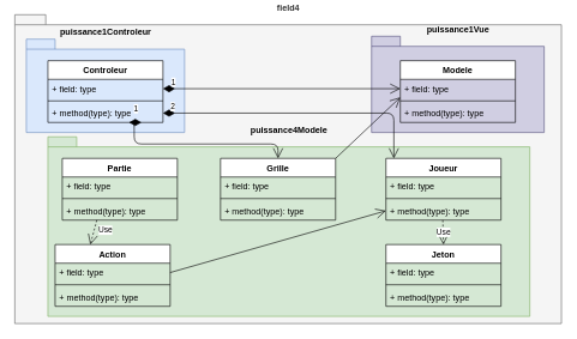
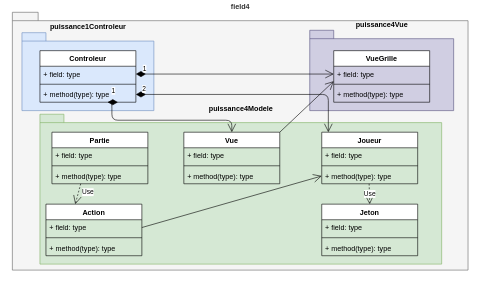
  <mxCell id="0" />
  <mxCell id="1" parent="0" />
  <mxCell id="2" value="field4" style="shape=folder;fontStyle=1;spacingTop=10;tabWidth=40;tabHeight=14;tabPosition=left;html=1;fillColor=#f5f5f5;strokeColor=#666666;labelPosition=center;verticalLabelPosition=top;align=center;verticalAlign=bottom;fontColor=#333333;" parent="1" vertex="1"><mxGeometry x="20" y="20" width="760" height="430" as="geometry" /></mxCell>
  <mxCell id="3" value="&lt;div&gt;puissance4Modele&lt;/div&gt;" style="shape=folder;fontStyle=1;spacingTop=10;tabWidth=40;tabHeight=14;tabPosition=left;html=1;fillColor=#d5e8d4;strokeColor=#82b366;labelPosition=center;verticalLabelPosition=top;align=center;verticalAlign=bottom;" parent="1" vertex="1"><mxGeometry x="66" y="190" width="670" height="250" as="geometry" /></mxCell>
- <mxCell id="4" value="puissance1Vue" style="shape=folder;fontStyle=1;spacingTop=10;tabWidth=40;tabHeight=14;tabPosition=left;html=1;labelPosition=center;verticalLabelPosition=top;align=center;verticalAlign=bottom;fillColor=#d0cee2;strokeColor=#56517e;" parent="1" vertex="1"><mxGeometry x="516" y="50" width="240" height="134" as="geometry" /></mxCell>
+ <mxCell id="4" value="puissance4Vue" style="shape=folder;fontStyle=1;spacingTop=10;tabWidth=40;tabHeight=14;tabPosition=left;html=1;labelPosition=center;verticalLabelPosition=top;align=center;verticalAlign=bottom;fillColor=#d0cee2;strokeColor=#56517e;" parent="1" vertex="1"><mxGeometry x="516" y="50" width="240" height="134" as="geometry" /></mxCell>
  <mxCell id="5" value="puissance1Controleur" style="shape=folder;fontStyle=1;spacingTop=10;tabWidth=40;tabHeight=14;tabPosition=left;html=1;fillColor=#dae8fc;strokeColor=#6c8ebf;labelPosition=center;verticalLabelPosition=top;align=center;verticalAlign=bottom;" parent="1" vertex="1"><mxGeometry x="36" y="54" width="220" height="130" as="geometry" /></mxCell>
- <mxCell id="6" value="Grille" style="swimlane;fontStyle=1;align=center;verticalAlign=top;childLayout=stackLayout;horizontal=1;startSize=26;horizontalStack=0;resizeParent=1;resizeParentMax=0;resizeLast=0;collapsible=1;marginBottom=0;" parent="1" vertex="1"><mxGeometry x="306" y="220" width="160" height="86" as="geometry" /></mxCell>
+ <mxCell id="6" value="Vue" style="swimlane;fontStyle=1;align=center;verticalAlign=top;childLayout=stackLayout;horizontal=1;startSize=26;horizontalStack=0;resizeParent=1;resizeParentMax=0;resizeLast=0;collapsible=1;marginBottom=0;" parent="1" vertex="1"><mxGeometry x="306" y="220" width="160" height="86" as="geometry" /></mxCell>
  <mxCell id="7" value="+ field: type" style="text;strokeColor=none;fillColor=none;align=left;verticalAlign=top;spacingLeft=4;spacingRight=4;overflow=hidden;rotatable=0;points=[[0,0.5],[1,0.5]];portConstraint=eastwest;" parent="6" vertex="1"><mxGeometry y="26" width="160" height="26" as="geometry" /></mxCell>
  <mxCell id="8" value="" style="line;strokeWidth=1;fillColor=none;align=left;verticalAlign=middle;spacingTop=-1;spacingLeft=3;spacingRight=3;rotatable=0;labelPosition=right;points=[];portConstraint=eastwest;" parent="6" vertex="1"><mxGeometry y="52" width="160" height="8" as="geometry" /></mxCell>
  <mxCell id="9" value="+ method(type): type" style="text;strokeColor=none;fillColor=none;align=left;verticalAlign=top;spacingLeft=4;spacingRight=4;overflow=hidden;rotatable=0;points=[[0,0.5],[1,0.5]];portConstraint=eastwest;" parent="6" vertex="1"><mxGeometry y="60" width="160" height="26" as="geometry" /></mxCell>
  <mxCell id="10" value="Joueur" style="swimlane;fontStyle=1;align=center;verticalAlign=top;childLayout=stackLayout;horizontal=1;startSize=26;horizontalStack=0;resizeParent=1;resizeParentMax=0;resizeLast=0;collapsible=1;marginBottom=0;" parent="1" vertex="1"><mxGeometry x="536" y="220" width="160" height="86" as="geometry" /></mxCell>
  <mxCell id="11" value="+ field: type" style="text;strokeColor=none;fillColor=none;align=left;verticalAlign=top;spacingLeft=4;spacingRight=4;overflow=hidden;rotatable=0;points=[[0,0.5],[1,0.5]];portConstraint=eastwest;" parent="10" vertex="1"><mxGeometry y="26" width="160" height="26" as="geometry" /></mxCell>
  <mxCell id="12" value="" style="line;strokeWidth=1;fillColor=none;align=left;verticalAlign=middle;spacingTop=-1;spacingLeft=3;spacingRight=3;rotatable=0;labelPosition=right;points=[];portConstraint=eastwest;" parent="10" vertex="1"><mxGeometry y="52" width="160" height="8" as="geometry" /></mxCell>
  <mxCell id="13" value="+ method(type): type" style="text;strokeColor=none;fillColor=none;align=left;verticalAlign=top;spacingLeft=4;spacingRight=4;overflow=hidden;rotatable=0;points=[[0,0.5],[1,0.5]];portConstraint=eastwest;" parent="10" vertex="1"><mxGeometry y="60" width="160" height="26" as="geometry" /></mxCell>
  <mxCell id="14" value="Partie" style="swimlane;fontStyle=1;align=center;verticalAlign=top;childLayout=stackLayout;horizontal=1;startSize=26;horizontalStack=0;resizeParent=1;resizeParentMax=0;resizeLast=0;collapsible=1;marginBottom=0;" parent="1" vertex="1"><mxGeometry x="86" y="220" width="160" height="86" as="geometry" /></mxCell>
  <mxCell id="15" value="+ field: type" style="text;strokeColor=none;fillColor=none;align=left;verticalAlign=top;spacingLeft=4;spacingRight=4;overflow=hidden;rotatable=0;points=[[0,0.5],[1,0.5]];portConstraint=eastwest;" parent="14" vertex="1"><mxGeometry y="26" width="160" height="26" as="geometry" /></mxCell>
  <mxCell id="16" value="" style="line;strokeWidth=1;fillColor=none;align=left;verticalAlign=middle;spacingTop=-1;spacingLeft=3;spacingRight=3;rotatable=0;labelPosition=right;points=[];portConstraint=eastwest;" parent="14" vertex="1"><mxGeometry y="52" width="160" height="8" as="geometry" /></mxCell>
  <mxCell id="17" value="+ method(type): type" style="text;strokeColor=none;fillColor=none;align=left;verticalAlign=top;spacingLeft=4;spacingRight=4;overflow=hidden;rotatable=0;points=[[0,0.5],[1,0.5]];portConstraint=eastwest;" parent="14" vertex="1"><mxGeometry y="60" width="160" height="26" as="geometry" /></mxCell>
  <mxCell id="18" value="Jeton" style="swimlane;fontStyle=1;align=center;verticalAlign=top;childLayout=stackLayout;horizontal=1;startSize=26;horizontalStack=0;resizeParent=1;resizeParentMax=0;resizeLast=0;collapsible=1;marginBottom=0;" parent="1" vertex="1"><mxGeometry x="536" y="340" width="160" height="86" as="geometry" /></mxCell>
  <mxCell id="19" value="+ field: type" style="text;strokeColor=none;fillColor=none;align=left;verticalAlign=top;spacingLeft=4;spacingRight=4;overflow=hidden;rotatable=0;points=[[0,0.5],[1,0.5]];portConstraint=eastwest;" parent="18" vertex="1"><mxGeometry y="26" width="160" height="26" as="geometry" /></mxCell>
  <mxCell id="20" value="" style="line;strokeWidth=1;fillColor=none;align=left;verticalAlign=middle;spacingTop=-1;spacingLeft=3;spacingRight=3;rotatable=0;labelPosition=right;points=[];portConstraint=eastwest;" parent="18" vertex="1"><mxGeometry y="52" width="160" height="8" as="geometry" /></mxCell>
  <mxCell id="21" value="+ method(type): type" style="text;strokeColor=none;fillColor=none;align=left;verticalAlign=top;spacingLeft=4;spacingRight=4;overflow=hidden;rotatable=0;points=[[0,0.5],[1,0.5]];portConstraint=eastwest;" parent="18" vertex="1"><mxGeometry y="60" width="160" height="26" as="geometry" /></mxCell>
  <mxCell id="22" value="Action" style="swimlane;fontStyle=1;align=center;verticalAlign=top;childLayout=stackLayout;horizontal=1;startSize=26;horizontalStack=0;resizeParent=1;resizeParentMax=0;resizeLast=0;collapsible=1;marginBottom=0;" parent="1" vertex="1"><mxGeometry x="76" y="340" width="160" height="86" as="geometry" /></mxCell>
  <mxCell id="23" value="+ field: type" style="text;strokeColor=none;fillColor=none;align=left;verticalAlign=top;spacingLeft=4;spacingRight=4;overflow=hidden;rotatable=0;points=[[0,0.5],[1,0.5]];portConstraint=eastwest;" parent="22" vertex="1"><mxGeometry y="26" width="160" height="26" as="geometry" /></mxCell>
  <mxCell id="24" value="" style="line;strokeWidth=1;fillColor=none;align=left;verticalAlign=middle;spacingTop=-1;spacingLeft=3;spacingRight=3;rotatable=0;labelPosition=right;points=[];portConstraint=eastwest;" parent="22" vertex="1"><mxGeometry y="52" width="160" height="8" as="geometry" /></mxCell>
  <mxCell id="25" value="+ method(type): type" style="text;strokeColor=none;fillColor=none;align=left;verticalAlign=top;spacingLeft=4;spacingRight=4;overflow=hidden;rotatable=0;points=[[0,0.5],[1,0.5]];portConstraint=eastwest;" parent="22" vertex="1"><mxGeometry y="60" width="160" height="26" as="geometry" /></mxCell>
- <mxCell id="26" value="Modele" style="swimlane;fontStyle=1;align=center;verticalAlign=top;childLayout=stackLayout;horizontal=1;startSize=26;horizontalStack=0;resizeParent=1;resizeParentMax=0;resizeLast=0;collapsible=1;marginBottom=0;" parent="1" vertex="1"><mxGeometry x="556" y="84" width="160" height="86" as="geometry" /></mxCell>
+ <mxCell id="26" value="VueGrille" style="swimlane;fontStyle=1;align=center;verticalAlign=top;childLayout=stackLayout;horizontal=1;startSize=26;horizontalStack=0;resizeParent=1;resizeParentMax=0;resizeLast=0;collapsible=1;marginBottom=0;" parent="1" vertex="1"><mxGeometry x="556" y="84" width="160" height="86" as="geometry" /></mxCell>
  <mxCell id="27" value="+ field: type" style="text;strokeColor=none;fillColor=none;align=left;verticalAlign=top;spacingLeft=4;spacingRight=4;overflow=hidden;rotatable=0;points=[[0,0.5],[1,0.5]];portConstraint=eastwest;" parent="26" vertex="1"><mxGeometry y="26" width="160" height="26" as="geometry" /></mxCell>
  <mxCell id="28" value="" style="line;strokeWidth=1;fillColor=none;align=left;verticalAlign=middle;spacingTop=-1;spacingLeft=3;spacingRight=3;rotatable=0;labelPosition=right;points=[];portConstraint=eastwest;" parent="26" vertex="1"><mxGeometry y="52" width="160" height="8" as="geometry" /></mxCell>
  <mxCell id="29" value="+ method(type): type" style="text;strokeColor=none;fillColor=none;align=left;verticalAlign=top;spacingLeft=4;spacingRight=4;overflow=hidden;rotatable=0;points=[[0,0.5],[1,0.5]];portConstraint=eastwest;" parent="26" vertex="1"><mxGeometry y="60" width="160" height="26" as="geometry" /></mxCell>
  <mxCell id="30" value="2" style="endArrow=open;html=1;endSize=12;startArrow=diamondThin;startSize=14;startFill=1;edgeStyle=orthogonalEdgeStyle;align=left;verticalAlign=bottom;exitX=1;exitY=0.5;exitDx=0;exitDy=0;" parent="1" source="37" target="10" edge="1"><mxGeometry x="-0.952" relative="1" as="geometry"><mxPoint x="146" y="136" as="sourcePoint" /><mxPoint x="306" y="136" as="targetPoint" /><mxPoint as="offset" /><Array as="points"><mxPoint x="547" y="157" /></Array></mxGeometry></mxCell>
  <mxCell id="31" value="1" style="endArrow=open;html=1;endSize=12;startArrow=diamondThin;startSize=14;startFill=1;edgeStyle=orthogonalEdgeStyle;align=left;verticalAlign=bottom;" parent="1" target="6" edge="1"><mxGeometry x="-0.897" y="10" relative="1" as="geometry"><mxPoint x="196" y="170" as="sourcePoint" /><mxPoint x="146" y="213" as="targetPoint" /><mxPoint as="offset" /><Array as="points"><mxPoint x="183" y="170" /><mxPoint x="186" y="170" /><mxPoint x="186" y="200" /><mxPoint x="366" y="200" /></Array></mxGeometry></mxCell>
  <mxCell id="32" value="1" style="endArrow=open;html=1;endSize=12;startArrow=diamondThin;startSize=14;startFill=1;edgeStyle=orthogonalEdgeStyle;align=left;verticalAlign=bottom;entryX=0;entryY=0.5;entryDx=0;entryDy=0;exitX=1;exitY=0.5;exitDx=0;exitDy=0;" parent="1" source="35" target="27" edge="1"><mxGeometry x="-0.939" relative="1" as="geometry"><mxPoint x="356" y="270" as="sourcePoint" /><mxPoint x="516" y="270" as="targetPoint" /><mxPoint as="offset" /></mxGeometry></mxCell>
  <mxCell id="33" value="" style="endArrow=open;endFill=1;endSize=12;html=1;entryX=0;entryY=0.962;entryDx=0;entryDy=0;entryPerimeter=0;exitX=1;exitY=0;exitDx=0;exitDy=0;" parent="1" source="6" target="27" edge="1"><mxGeometry width="160" relative="1" as="geometry"><mxPoint x="356" y="270" as="sourcePoint" /><mxPoint x="516" y="270" as="targetPoint" /></mxGeometry></mxCell>
  <mxCell id="34" value="Controleur" style="swimlane;fontStyle=1;align=center;verticalAlign=top;childLayout=stackLayout;horizontal=1;startSize=26;horizontalStack=0;resizeParent=1;resizeParentMax=0;resizeLast=0;collapsible=1;marginBottom=0;" vertex="1" parent="1"><mxGeometry x="66" y="84" width="160" height="86" as="geometry" /></mxCell>
  <mxCell id="35" value="+ field: type" style="text;strokeColor=none;fillColor=none;align=left;verticalAlign=top;spacingLeft=4;spacingRight=4;overflow=hidden;rotatable=0;points=[[0,0.5],[1,0.5]];portConstraint=eastwest;" vertex="1" parent="34"><mxGeometry y="26" width="160" height="26" as="geometry" /></mxCell>
  <mxCell id="36" value="" style="line;strokeWidth=1;fillColor=none;align=left;verticalAlign=middle;spacingTop=-1;spacingLeft=3;spacingRight=3;rotatable=0;labelPosition=right;points=[];portConstraint=eastwest;" vertex="1" parent="34"><mxGeometry y="52" width="160" height="8" as="geometry" /></mxCell>
  <mxCell id="37" value="+ method(type): type" style="text;strokeColor=none;fillColor=none;align=left;verticalAlign=top;spacingLeft=4;spacingRight=4;overflow=hidden;rotatable=0;points=[[0,0.5],[1,0.5]];portConstraint=eastwest;" vertex="1" parent="34"><mxGeometry y="60" width="160" height="26" as="geometry" /></mxCell>
  <mxCell id="38" value="Use" style="endArrow=open;endSize=12;dashed=1;html=1;exitX=0.494;exitY=1;exitDx=0;exitDy=0;exitPerimeter=0;entryX=0.5;entryY=0;entryDx=0;entryDy=0;" edge="1" parent="1" source="13" target="18"><mxGeometry width="160" relative="1" as="geometry"><mxPoint x="316" y="270" as="sourcePoint" /><mxPoint x="476" y="270" as="targetPoint" /></mxGeometry></mxCell>
  <mxCell id="39" value="Use" style="endArrow=open;endSize=12;dashed=1;html=1;entryX=0.306;entryY=0;entryDx=0;entryDy=0;entryPerimeter=0;exitX=0.3;exitY=1;exitDx=0;exitDy=0;exitPerimeter=0;" edge="1" parent="1" source="17" target="22"><mxGeometry x="-0.406" y="15" width="160" relative="1" as="geometry"><mxPoint x="316" y="260" as="sourcePoint" /><mxPoint x="476" y="260" as="targetPoint" /><mxPoint as="offset" /></mxGeometry></mxCell>
  <mxCell id="40" value="" style="endArrow=open;endFill=1;endSize=12;html=1;entryX=0;entryY=0.5;entryDx=0;entryDy=0;exitX=1;exitY=0.5;exitDx=0;exitDy=0;" edge="1" parent="1" source="23" target="13"><mxGeometry width="160" relative="1" as="geometry"><mxPoint x="256" y="374.99" as="sourcePoint" /><mxPoint x="346" y="290.002" as="targetPoint" /></mxGeometry></mxCell>
